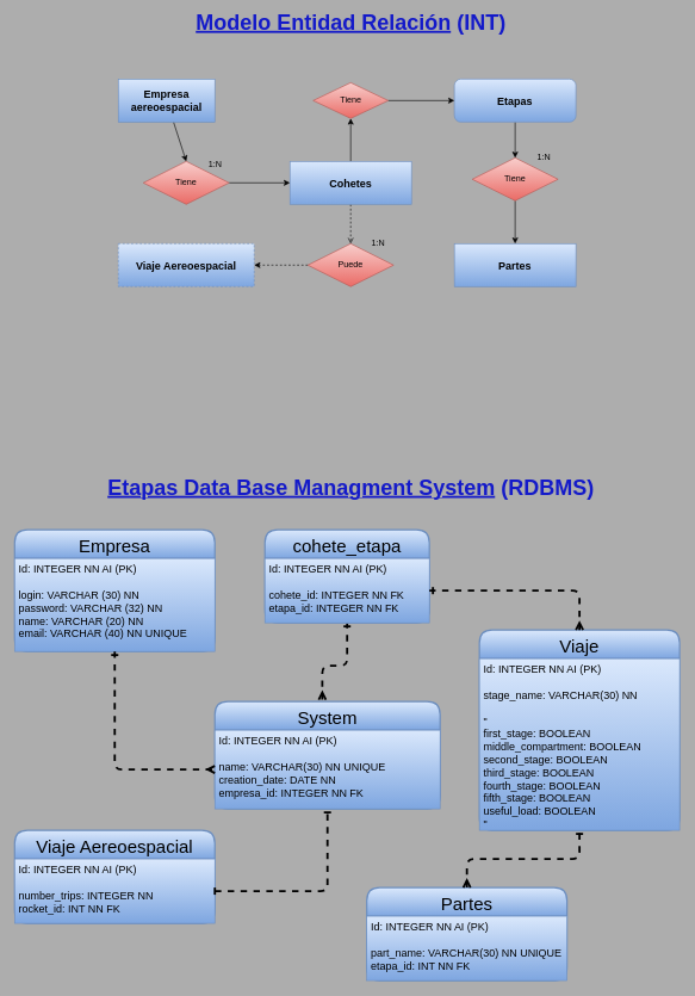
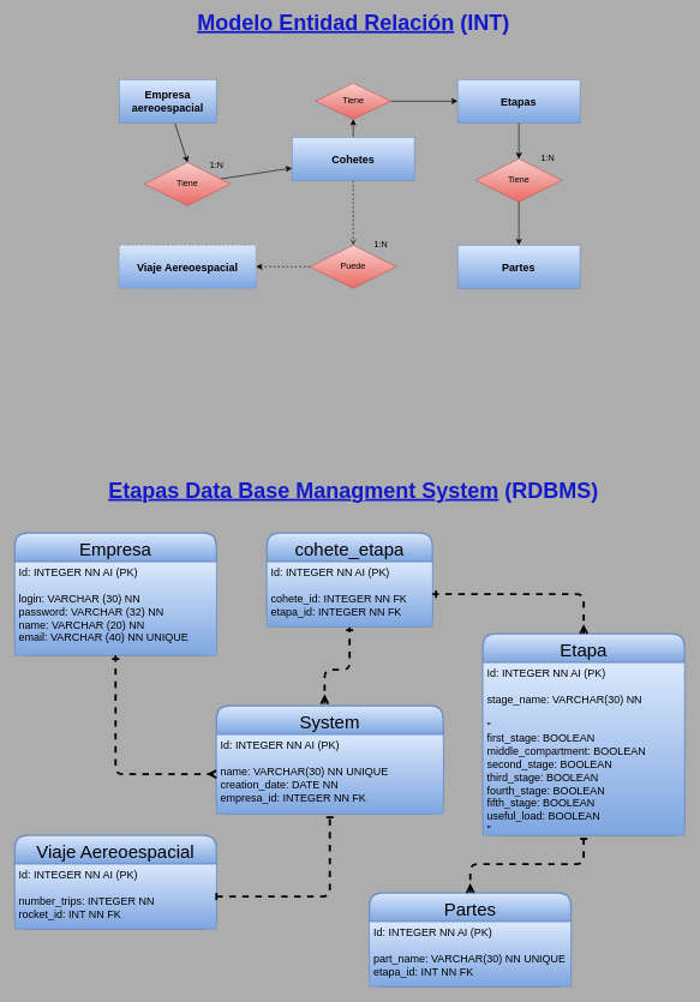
  <mxCell id="0" />
  <mxCell id="1" parent="0" />
  <mxCell id="2" value="" style="edgeStyle=none;html=1;fontSize=30;fontColor=#FFFFFF;dashed=1;rounded=0;endArrow=open;" parent="1" source="4" target="21" edge="1"><mxGeometry relative="1" as="geometry" /></mxCell>
  <mxCell id="3" value="" style="edgeStyle=none;html=1;fontSize=30;fontColor=#FFFFFF;rounded=0;" parent="1" source="4" target="15" edge="1"><mxGeometry relative="1" as="geometry" /></mxCell>
- <mxCell id="4" value="Cohetes" style="rounded=0;whiteSpace=wrap;html=1;fillColor=#dae8fc;gradientColor=#7ea6e0;strokeColor=#6c8ebf;fontColor=#000000;fontStyle=1;fontSize=15;" parent="1" vertex="1"><mxGeometry x="405" y="225" width="170" height="60" as="geometry" /></mxCell>
+ <mxCell id="4" value="Cohetes" style="rounded=0;whiteSpace=wrap;html=1;fillColor=#dae8fc;gradientColor=#7ea6e0;strokeColor=#6c8ebf;fontColor=#000000;fontStyle=1;fontSize=15;" parent="1" vertex="1"><mxGeometry x="405" y="190" width="170" height="60" as="geometry" /></mxCell>
  <mxCell id="5" value="" style="edgeStyle=none;html=1;fontSize=30;fontColor=#FFFFFF;entryX=0.5;entryY=0;entryDx=0;entryDy=0;rounded=0;" parent="1" source="6" target="8" edge="1"><mxGeometry relative="1" as="geometry" /></mxCell>
  <mxCell id="6" value="Empresa aereoespacial" style="rounded=0;whiteSpace=wrap;html=1;fillColor=#dae8fc;gradientColor=#7ea6e0;strokeColor=#6c8ebf;fontStyle=1;fontColor=#000000;fontSize=15;" parent="1" vertex="1"><mxGeometry x="165" y="110" width="135" height="60" as="geometry" /></mxCell>
  <mxCell id="7" value="" style="edgeStyle=none;html=1;fontSize=30;fontColor=#FFFFFF;rounded=0;" parent="1" source="8" target="4" edge="1"><mxGeometry relative="1" as="geometry" /></mxCell>
  <mxCell id="8" value="Tiene" style="shape=rhombus;perimeter=rhombusPerimeter;whiteSpace=wrap;html=1;align=center;fillColor=#f8cecc;gradientColor=#ea6b66;strokeColor=#b85450;fontColor=#000000;rounded=0;" parent="1" vertex="1"><mxGeometry x="200" y="225" width="120" height="60" as="geometry" /></mxCell>
  <mxCell id="9" value="" style="edgeStyle=none;html=1;fontSize=30;fontColor=#FFFFFF;entryX=0.5;entryY=0;entryDx=0;entryDy=0;rounded=0;labelBackgroundColor=none;" parent="1" source="10" target="12" edge="1"><mxGeometry relative="1" as="geometry" /></mxCell>
- <mxCell id="10" value="Etapas" style="whiteSpace=wrap;html=1;fillColor=#dae8fc;gradientColor=#7ea6e0;strokeColor=#6c8ebf;fontColor=#000000;fontStyle=1;fontSize=15;rounded=1;" parent="1" vertex="1"><mxGeometry x="635" y="110" width="170" height="60" as="geometry" /></mxCell>
+ <mxCell id="10" value="Etapas" style="rounded=0;whiteSpace=wrap;html=1;fillColor=#dae8fc;gradientColor=#7ea6e0;strokeColor=#6c8ebf;fontColor=#000000;fontStyle=1;fontSize=15;" parent="1" vertex="1"><mxGeometry x="635" y="110" width="170" height="60" as="geometry" /></mxCell>
  <mxCell id="11" value="" style="edgeStyle=none;html=1;fontSize=30;fontColor=#FFFFFF;rounded=0;" parent="1" source="12" target="17" edge="1"><mxGeometry relative="1" as="geometry" /></mxCell>
  <mxCell id="12" value="Tiene" style="shape=rhombus;perimeter=rhombusPerimeter;whiteSpace=wrap;html=1;align=center;fillColor=#f8cecc;gradientColor=#ea6b66;strokeColor=#b85450;fontColor=#000000;rounded=0;" parent="1" vertex="1"><mxGeometry x="660" y="220" width="120" height="60" as="geometry" /></mxCell>
  <mxCell id="13" value="1:N" style="text;html=1;align=center;verticalAlign=middle;resizable=0;points=[];autosize=1;strokeColor=none;fillColor=none;rounded=0;" parent="1" vertex="1"><mxGeometry x="745" y="210" width="30" height="20" as="geometry" /></mxCell>
  <mxCell id="14" value="" style="edgeStyle=none;html=1;fontSize=30;fontColor=#FFFFFF;rounded=0;" parent="1" source="15" target="10" edge="1"><mxGeometry relative="1" as="geometry" /></mxCell>
  <mxCell id="15" value="Tiene" style="rhombus;whiteSpace=wrap;html=1;rounded=0;fillColor=#f8cecc;strokeColor=#b85450;gradientColor=#ea6b66;fontColor=#000000;" parent="1" vertex="1"><mxGeometry x="437.5" y="115" width="105" height="50" as="geometry" /></mxCell>
  <mxCell id="16" value="1:N" style="text;html=1;align=center;verticalAlign=middle;resizable=0;points=[];autosize=1;strokeColor=none;fillColor=none;rounded=0;" parent="1" vertex="1"><mxGeometry x="285" y="220" width="30" height="20" as="geometry" /></mxCell>
  <mxCell id="17" value="Partes" style="rounded=0;whiteSpace=wrap;html=1;fillColor=#dae8fc;gradientColor=#7ea6e0;strokeColor=#6c8ebf;fontColor=#000000;fontStyle=1;fontSize=15;" parent="1" vertex="1"><mxGeometry x="635" y="340" width="170" height="60" as="geometry" /></mxCell>
  <mxCell id="18" value="&lt;span style=&quot;font-size: 30px;&quot;&gt;&lt;u&gt;Modelo Entidad Relación&lt;/u&gt; (INT)&lt;/span&gt;" style="text;html=1;align=center;verticalAlign=middle;resizable=0;points=[];autosize=1;strokeColor=none;fillColor=none;fontSize=3;fontColor=#141AC9;fontStyle=1;rounded=0;labelBackgroundColor=none;" parent="1" vertex="1"><mxGeometry x="255" y="20" width="470" height="20" as="geometry" /></mxCell>
  <mxCell id="19" value="Viaje Aereoespacial" style="rounded=0;whiteSpace=wrap;html=1;fillColor=#dae8fc;gradientColor=#7ea6e0;strokeColor=#6c8ebf;fontStyle=1;fontColor=#000000;fontSize=15;dashed=1;" parent="1" vertex="1"><mxGeometry x="165" y="340" width="190" height="60" as="geometry" /></mxCell>
  <mxCell id="20" value="" style="edgeStyle=none;html=1;fontSize=30;fontColor=#FFFFFF;dashed=1;rounded=0;" parent="1" source="21" target="19" edge="1"><mxGeometry relative="1" as="geometry" /></mxCell>
  <mxCell id="21" value="Puede" style="shape=rhombus;perimeter=rhombusPerimeter;whiteSpace=wrap;html=1;align=center;fillColor=#f8cecc;gradientColor=#ea6b66;strokeColor=#b85450;fontColor=#000000;rounded=0;" parent="1" vertex="1"><mxGeometry x="430" y="340" width="120" height="60" as="geometry" /></mxCell>
  <mxCell id="22" value="1:N" style="text;html=1;align=center;verticalAlign=middle;resizable=0;points=[];autosize=1;strokeColor=none;fillColor=none;rounded=0;" parent="1" vertex="1"><mxGeometry x="512.5" y="330" width="30" height="20" as="geometry" /></mxCell>
  <mxCell id="23" value="&lt;b&gt;&lt;font&gt;&lt;u&gt;Etapas Data Base Managment System&lt;/u&gt; (RDBMS)&lt;/font&gt;&lt;/b&gt;" style="text;html=1;align=center;verticalAlign=middle;resizable=0;points=[];autosize=1;strokeColor=none;fillColor=none;fontSize=30;fontColor=#141AC9;labelBackgroundColor=none;rounded=0;" parent="1" vertex="1"><mxGeometry x="120" y="660" width="740" height="40" as="geometry" /></mxCell>
  <mxCell id="24" value="Empresa" style="swimlane;childLayout=stackLayout;horizontal=1;startSize=40;horizontalStack=0;rounded=1;fontSize=25;fontStyle=0;strokeWidth=2;resizeParent=0;resizeLast=1;shadow=0;dashed=0;align=center;labelBackgroundColor=none;labelBorderColor=none;fillColor=#dae8fc;gradientColor=#7ea6e0;strokeColor=#6c8ebf;fontColor=#000000;spacingTop=0;spacingBottom=0;" parent="1" vertex="1"><mxGeometry x="20" y="740" width="280" height="170" as="geometry" /></mxCell>
  <mxCell id="25" value="" style="endArrow=none;html=1;rounded=0;labelBackgroundColor=none;comic=0;fontSize=20;fontColor=#000000;exitX=0;exitY=0.25;exitDx=0;exitDy=0;entryX=1;entryY=0.25;entryDx=0;entryDy=0;labelBorderColor=none;fillColor=#dae8fc;gradientColor=#7ea6e0;strokeColor=#6c8ebf;spacingTop=0;spacingBottom=0;" parent="24" source="26" target="26" edge="1"><mxGeometry relative="1" as="geometry"><mxPoint x="55" y="59.5" as="sourcePoint" /><mxPoint x="215" y="59.5" as="targetPoint" /></mxGeometry></mxCell>
  <mxCell id="26" value="Id: INTEGER NN AI (PK)&#10;&#10;login: VARCHAR (30) NN&#10;password: VARCHAR (32) NN&#10;name: VARCHAR (20) NN&#10;email: VARCHAR (40) NN UNIQUE&#10;" style="align=left;strokeColor=#6c8ebf;fillColor=#dae8fc;spacingLeft=4;fontSize=15;verticalAlign=top;resizable=0;rotatable=0;part=1;labelBackgroundColor=none;labelBorderColor=none;gradientColor=#7ea6e0;fontColor=#000000;spacingTop=0;spacingBottom=0;" parent="24" vertex="1"><mxGeometry y="40" width="280" height="130" as="geometry" /></mxCell>
  <mxCell id="27" value="System" style="swimlane;childLayout=stackLayout;horizontal=1;startSize=40;horizontalStack=0;rounded=1;fontSize=25;fontStyle=0;strokeWidth=2;resizeParent=0;resizeLast=1;shadow=0;dashed=0;align=center;labelBackgroundColor=none;labelBorderColor=none;fillColor=#dae8fc;gradientColor=#7ea6e0;strokeColor=#6c8ebf;fontColor=#000000;" parent="1" vertex="1"><mxGeometry x="300" y="980" width="315" height="150" as="geometry" /></mxCell>
  <mxCell id="28" value="" style="endArrow=none;html=1;rounded=0;labelBackgroundColor=none;comic=0;fontSize=20;fontColor=#000000;exitX=0;exitY=0.25;exitDx=0;exitDy=0;entryX=1;entryY=0.25;entryDx=0;entryDy=0;fillColor=#dae8fc;gradientColor=#7ea6e0;strokeColor=#6c8ebf;" parent="27" source="29" target="29" edge="1"><mxGeometry relative="1" as="geometry"><mxPoint x="55" y="59.5" as="sourcePoint" /><mxPoint x="215" y="59.5" as="targetPoint" /></mxGeometry></mxCell>
  <mxCell id="29" value="Id: INTEGER NN AI (PK)&#10;&#10;name: VARCHAR(30) NN UNIQUE&#10;creation_date: DATE NN&#10;empresa_id: INTEGER NN FK" style="align=left;strokeColor=#6c8ebf;fillColor=#dae8fc;spacingLeft=4;fontSize=15;verticalAlign=top;resizable=0;rotatable=0;part=1;labelBackgroundColor=none;labelBorderColor=none;gradientColor=#7ea6e0;fontColor=#000000;" parent="27" vertex="1"><mxGeometry y="40" width="315" height="110" as="geometry" /></mxCell>
  <mxCell id="30" value="Viaje Aereoespacial" style="swimlane;childLayout=stackLayout;horizontal=1;startSize=40;horizontalStack=0;rounded=1;fontSize=25;fontStyle=0;strokeWidth=2;resizeParent=0;resizeLast=1;shadow=0;dashed=0;align=center;labelBackgroundColor=none;labelBorderColor=none;fillColor=#dae8fc;gradientColor=#7ea6e0;strokeColor=#6c8ebf;fontColor=#000000;" parent="1" vertex="1"><mxGeometry x="20" y="1160" width="280" height="130" as="geometry" /></mxCell>
  <mxCell id="31" value="" style="endArrow=none;html=1;rounded=0;labelBackgroundColor=none;comic=0;fontSize=20;fontColor=#000000;exitX=0;exitY=0.25;exitDx=0;exitDy=0;entryX=1;entryY=0.25;entryDx=0;entryDy=0;fillColor=#dae8fc;gradientColor=#7ea6e0;strokeColor=#6c8ebf;" parent="30" source="32" target="32" edge="1"><mxGeometry relative="1" as="geometry"><mxPoint x="55" y="59.5" as="sourcePoint" /><mxPoint x="215" y="59.5" as="targetPoint" /></mxGeometry></mxCell>
  <mxCell id="32" value="Id: INTEGER NN AI (PK)&#10;&#10;number_trips: INTEGER NN&#10;rocket_id: INT NN FK " style="align=left;strokeColor=#6c8ebf;fillColor=#dae8fc;spacingLeft=4;fontSize=15;verticalAlign=top;resizable=0;rotatable=0;part=1;labelBackgroundColor=none;labelBorderColor=none;gradientColor=#7ea6e0;fontColor=#000000;" parent="30" vertex="1"><mxGeometry y="40" width="280" height="90" as="geometry" /></mxCell>
- <mxCell id="33" value="Viaje" style="swimlane;childLayout=stackLayout;horizontal=1;startSize=40;horizontalStack=0;rounded=1;fontSize=25;fontStyle=0;strokeWidth=2;resizeParent=0;resizeLast=1;shadow=0;dashed=0;align=center;labelBackgroundColor=none;labelBorderColor=none;fillColor=#dae8fc;gradientColor=#7ea6e0;strokeColor=#6c8ebf;fontColor=#000000;" parent="1" vertex="1"><mxGeometry x="670" y="880" width="280" height="280" as="geometry" /></mxCell>
+ <mxCell id="33" value="Etapa" style="swimlane;childLayout=stackLayout;horizontal=1;startSize=40;horizontalStack=0;rounded=1;fontSize=25;fontStyle=0;strokeWidth=2;resizeParent=0;resizeLast=1;shadow=0;dashed=0;align=center;labelBackgroundColor=none;labelBorderColor=none;fillColor=#dae8fc;gradientColor=#7ea6e0;strokeColor=#6c8ebf;fontColor=#000000;" parent="1" vertex="1"><mxGeometry x="670" y="880" width="280" height="280" as="geometry" /></mxCell>
  <mxCell id="34" value="" style="endArrow=none;html=1;rounded=0;labelBackgroundColor=none;comic=0;fontSize=20;fontColor=#000000;exitX=0;exitY=0.25;exitDx=0;exitDy=0;entryX=1;entryY=0.25;entryDx=0;entryDy=0;fillColor=#dae8fc;gradientColor=#7ea6e0;strokeColor=#6c8ebf;" parent="33" source="35" target="35" edge="1"><mxGeometry relative="1" as="geometry"><mxPoint x="55" y="59.5" as="sourcePoint" /><mxPoint x="215" y="59.5" as="targetPoint" /></mxGeometry></mxCell>
  <mxCell id="35" value="Id: INTEGER NN AI (PK)&#10;&#10;stage_name: VARCHAR(30) NN&#10;&#10;&quot;&#10;first_stage: BOOLEAN&#10;middle_compartment: BOOLEAN&#10;second_stage: BOOLEAN&#10;third_stage: BOOLEAN&#10;fourth_stage: BOOLEAN&#10;fifth_stage: BOOLEAN&#10;useful_load: BOOLEAN&#10;&quot;" style="align=left;strokeColor=#6c8ebf;fillColor=#dae8fc;spacingLeft=4;fontSize=15;verticalAlign=top;resizable=0;rotatable=0;part=1;labelBackgroundColor=none;labelBorderColor=none;gradientColor=#7ea6e0;fontColor=#000000;" parent="33" vertex="1"><mxGeometry y="40" width="280" height="240" as="geometry" /></mxCell>
  <mxCell id="36" value="Partes" style="swimlane;childLayout=stackLayout;horizontal=1;startSize=40;horizontalStack=0;rounded=1;fontSize=25;fontStyle=0;strokeWidth=2;resizeParent=0;resizeLast=1;shadow=0;dashed=0;align=center;labelBackgroundColor=none;labelBorderColor=none;fillColor=#dae8fc;gradientColor=#7ea6e0;strokeColor=#6c8ebf;fontColor=#000000;" parent="1" vertex="1"><mxGeometry x="512.5" y="1240" width="280" height="130" as="geometry" /></mxCell>
  <mxCell id="37" value="" style="endArrow=none;html=1;rounded=0;labelBackgroundColor=none;comic=0;fontSize=20;fontColor=#000000;exitX=0;exitY=0.25;exitDx=0;exitDy=0;entryX=1;entryY=0.25;entryDx=0;entryDy=0;fillColor=#dae8fc;gradientColor=#7ea6e0;strokeColor=#6c8ebf;" parent="36" source="38" target="38" edge="1"><mxGeometry relative="1" as="geometry"><mxPoint x="55" y="59.5" as="sourcePoint" /><mxPoint x="215" y="59.5" as="targetPoint" /></mxGeometry></mxCell>
  <mxCell id="38" value="Id: INTEGER NN AI (PK)&#10;&#10;part_name: VARCHAR(30) NN UNIQUE&#10;etapa_id: INT NN FK&#10;" style="align=left;strokeColor=#6c8ebf;fillColor=#dae8fc;spacingLeft=4;fontSize=15;verticalAlign=top;resizable=0;rotatable=0;part=1;labelBackgroundColor=none;labelBorderColor=none;gradientColor=#7ea6e0;fontColor=#000000;" parent="36" vertex="1"><mxGeometry y="40" width="280" height="90" as="geometry" /></mxCell>
  <mxCell id="39" value="" style="fontSize=12;html=1;endArrow=ERmany;labelBackgroundColor=none;comic=0;fontColor=#000000;entryX=0;entryY=0.5;entryDx=0;entryDy=0;strokeWidth=3;exitX=0.5;exitY=1;exitDx=0;exitDy=0;edgeStyle=orthogonalEdgeStyle;startArrow=ERone;startFill=0;endFill=0;dashed=1;" parent="1" source="26" target="29" edge="1"><mxGeometry width="100" height="100" relative="1" as="geometry"><mxPoint x="160" y="960" as="sourcePoint" /><mxPoint x="660" y="920" as="targetPoint" /></mxGeometry></mxCell>
  <mxCell id="40" value="" style="edgeStyle=orthogonalEdgeStyle;fontSize=12;html=1;endArrow=ERone;startArrow=ERmany;labelBackgroundColor=none;labelBorderColor=none;comic=0;fontColor=#000000;strokeWidth=3;jumpSize=100;endFill=0;startFill=0;exitX=0.477;exitY=-0.017;exitDx=0;exitDy=0;exitPerimeter=0;entryX=0.5;entryY=1;entryDx=0;entryDy=0;dashed=1;" parent="1" source="27" target="45" edge="1"><mxGeometry width="100" height="100" relative="1" as="geometry"><mxPoint x="450" y="930" as="sourcePoint" /><mxPoint x="550" y="830" as="targetPoint" /><Array as="points"><mxPoint x="450" y="930" /><mxPoint x="485" y="930" /></Array></mxGeometry></mxCell>
  <mxCell id="41" value="" style="edgeStyle=orthogonalEdgeStyle;fontSize=12;html=1;endArrow=ERone;startArrow=ERmany;labelBackgroundColor=none;labelBorderColor=none;comic=0;fontColor=#000000;strokeWidth=3;jumpSize=100;endFill=0;startFill=0;exitX=0.5;exitY=0;exitDx=0;exitDy=0;entryX=0.5;entryY=1;entryDx=0;entryDy=0;dashed=1;" parent="1" source="36" target="35" edge="1"><mxGeometry width="100" height="100" relative="1" as="geometry"><mxPoint x="770" y="1162" as="sourcePoint" /><mxPoint x="885" y="960" as="targetPoint" /><Array as="points"><mxPoint x="653" y="1200" /><mxPoint x="810" y="1200" /></Array></mxGeometry></mxCell>
  <mxCell id="42" value="" style="edgeStyle=orthogonalEdgeStyle;fontSize=12;html=1;endArrow=ERone;startArrow=baseDash;labelBackgroundColor=none;labelBorderColor=none;comic=0;fontColor=#000000;strokeWidth=3;jumpSize=100;endFill=0;startFill=0;entryX=0.5;entryY=1;entryDx=0;entryDy=0;exitX=1;exitY=0.5;exitDx=0;exitDy=0;dashed=1;" parent="1" source="32" target="29" edge="1"><mxGeometry width="100" height="100" relative="1" as="geometry"><mxPoint x="457" y="1470" as="sourcePoint" /><mxPoint x="457" y="1150" as="targetPoint" /><Array as="points" /></mxGeometry></mxCell>
  <mxCell id="43" value="cohete_etapa" style="swimlane;childLayout=stackLayout;horizontal=1;startSize=40;horizontalStack=0;rounded=1;fontSize=25;fontStyle=0;strokeWidth=2;resizeParent=0;resizeLast=1;shadow=0;dashed=0;align=center;labelBackgroundColor=none;labelBorderColor=none;fillColor=#dae8fc;gradientColor=#7ea6e0;strokeColor=#6c8ebf;fontColor=#000000;" parent="1" vertex="1"><mxGeometry x="370" y="740" width="230" height="130" as="geometry" /></mxCell>
  <mxCell id="44" value="" style="endArrow=none;html=1;rounded=0;labelBackgroundColor=none;comic=0;fontSize=20;fontColor=#000000;exitX=0;exitY=0.25;exitDx=0;exitDy=0;entryX=1;entryY=0.25;entryDx=0;entryDy=0;fillColor=#dae8fc;gradientColor=#7ea6e0;strokeColor=#6c8ebf;" parent="43" source="45" target="45" edge="1"><mxGeometry relative="1" as="geometry"><mxPoint x="55" y="59.5" as="sourcePoint" /><mxPoint x="215" y="59.5" as="targetPoint" /></mxGeometry></mxCell>
  <mxCell id="45" value="Id: INTEGER NN AI (PK)&#10;&#10;cohete_id: INTEGER NN FK&#10;etapa_id: INTEGER NN FK" style="align=left;strokeColor=#6c8ebf;fillColor=#dae8fc;spacingLeft=4;fontSize=15;verticalAlign=top;resizable=0;rotatable=0;part=1;labelBackgroundColor=none;labelBorderColor=none;gradientColor=#7ea6e0;fontColor=#000000;" parent="43" vertex="1"><mxGeometry y="40" width="230" height="90" as="geometry" /></mxCell>
  <mxCell id="46" value="" style="edgeStyle=orthogonalEdgeStyle;fontSize=12;html=1;endArrow=ERone;startArrow=ERmany;labelBackgroundColor=none;labelBorderColor=none;comic=0;fontColor=#000000;strokeWidth=3;jumpSize=100;endFill=0;startFill=0;exitX=0.5;exitY=0;exitDx=0;exitDy=0;entryX=1;entryY=0.5;entryDx=0;entryDy=0;dashed=1;" parent="1" source="33" target="45" edge="1"><mxGeometry width="100" height="100" relative="1" as="geometry"><mxPoint x="619.995" y="937.11" as="sourcePoint" /><mxPoint x="684.74" y="770" as="targetPoint" /><Array as="points"><mxPoint x="810" y="825" /></Array></mxGeometry></mxCell>
